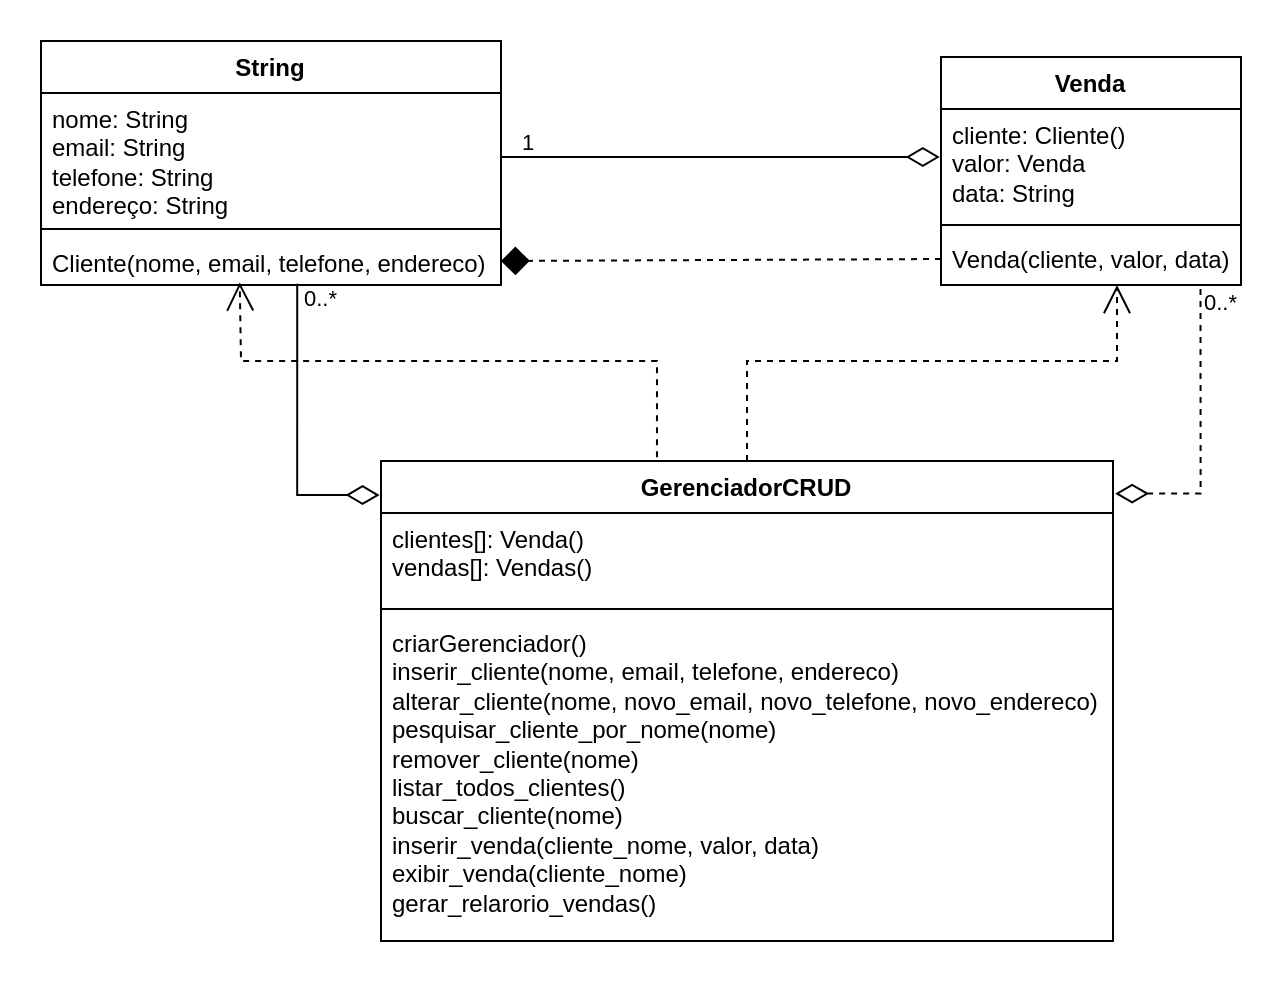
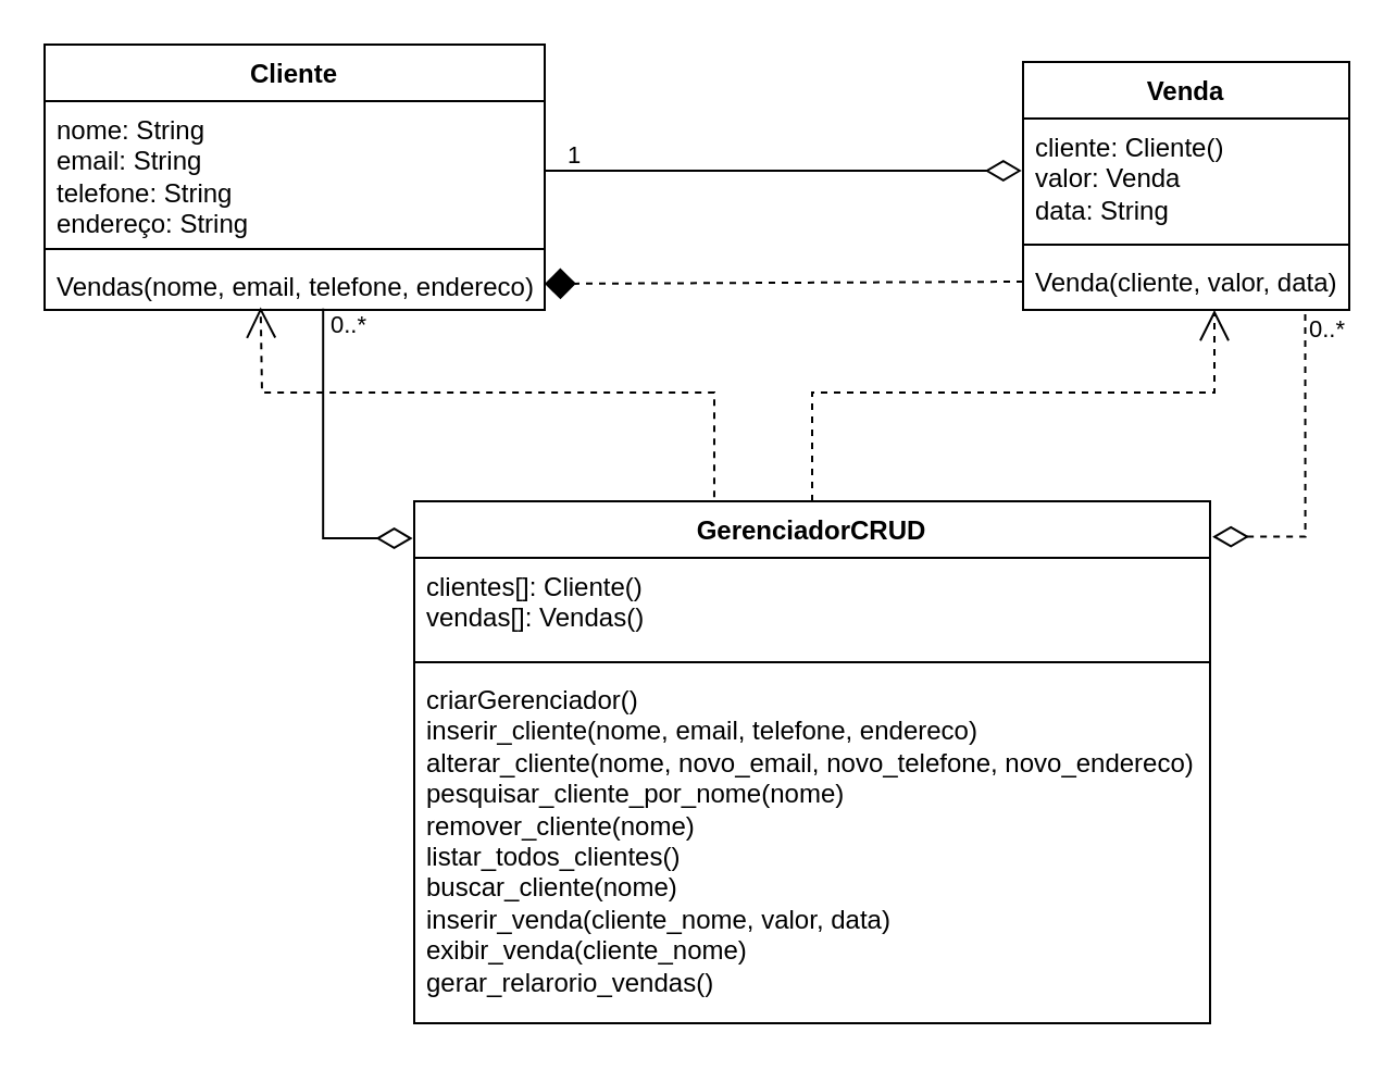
  <mxCell id="0" />
  <mxCell id="1" parent="0" />
  <mxCell id="2" value="Venda" style="swimlane;fontStyle=1;align=center;verticalAlign=top;childLayout=stackLayout;horizontal=1;startSize=26;horizontalStack=0;resizeParent=1;resizeParentMax=0;resizeLast=0;collapsible=1;marginBottom=0;whiteSpace=wrap;html=1;" parent="1" vertex="1"><mxGeometry x="470" y="28" width="150" height="114" as="geometry" /></mxCell>
  <mxCell id="3" value="cliente: Cliente()&lt;br&gt;valor: Venda&lt;br&gt;data: String" style="text;strokeColor=none;fillColor=none;align=left;verticalAlign=top;spacingLeft=4;spacingRight=4;overflow=hidden;rotatable=0;points=[[0,0.5],[1,0.5]];portConstraint=eastwest;whiteSpace=wrap;html=1;" parent="2" vertex="1"><mxGeometry y="26" width="150" height="54" as="geometry" /></mxCell>
  <mxCell id="4" value="" style="line;strokeWidth=1;fillColor=none;align=left;verticalAlign=middle;spacingTop=-1;spacingLeft=3;spacingRight=3;rotatable=0;labelPosition=right;points=[];portConstraint=eastwest;strokeColor=inherit;" parent="2" vertex="1"><mxGeometry y="80" width="150" height="8" as="geometry" /></mxCell>
  <mxCell id="5" value="&lt;font face=&quot;Helvetica&quot; style=&quot;font-size: 12px;&quot;&gt;Venda(cliente, valor, data)&lt;/font&gt;" style="text;strokeColor=none;fillColor=none;align=left;verticalAlign=top;spacingLeft=4;spacingRight=4;overflow=hidden;rotatable=0;points=[[0,0.5],[1,0.5]];portConstraint=eastwest;whiteSpace=wrap;html=1;" parent="2" vertex="1"><mxGeometry y="88" width="150" height="26" as="geometry" /></mxCell>
- <mxCell id="6" value="String&lt;div&gt;&lt;br/&gt;&lt;/div&gt;" style="swimlane;fontStyle=1;align=center;verticalAlign=top;childLayout=stackLayout;horizontal=1;startSize=26;horizontalStack=0;resizeParent=1;resizeParentMax=0;resizeLast=0;collapsible=1;marginBottom=0;whiteSpace=wrap;html=1;" parent="1" vertex="1"><mxGeometry x="20" y="20" width="230" height="122" as="geometry" /></mxCell>
+ <mxCell id="6" value="Cliente&lt;div&gt;&lt;br/&gt;&lt;/div&gt;" style="swimlane;fontStyle=1;align=center;verticalAlign=top;childLayout=stackLayout;horizontal=1;startSize=26;horizontalStack=0;resizeParent=1;resizeParentMax=0;resizeLast=0;collapsible=1;marginBottom=0;whiteSpace=wrap;html=1;" parent="1" vertex="1"><mxGeometry x="20" y="20" width="230" height="122" as="geometry" /></mxCell>
  <mxCell id="7" value="nome: String&lt;br&gt;email: String&lt;br&gt;telefone: String&lt;br&gt;endereço: String" style="text;strokeColor=none;fillColor=none;align=left;verticalAlign=top;spacingLeft=4;spacingRight=4;overflow=hidden;rotatable=0;points=[[0,0.5],[1,0.5]];portConstraint=eastwest;whiteSpace=wrap;html=1;" parent="6" vertex="1"><mxGeometry y="26" width="230" height="64" as="geometry" /></mxCell>
  <mxCell id="8" value="" style="line;strokeWidth=1;fillColor=none;align=left;verticalAlign=middle;spacingTop=-1;spacingLeft=3;spacingRight=3;rotatable=0;labelPosition=right;points=[];portConstraint=eastwest;strokeColor=inherit;" parent="6" vertex="1"><mxGeometry y="90" width="230" height="8" as="geometry" /></mxCell>
- <mxCell id="9" value="&lt;font style=&quot;font-size: 12px;&quot;&gt;Cliente(nome, email, telefone, endereco)&lt;/font&gt;" style="text;strokeColor=none;fillColor=none;align=left;verticalAlign=top;spacingLeft=4;spacingRight=4;overflow=hidden;rotatable=0;points=[[0,0.5],[1,0.5]];portConstraint=eastwest;whiteSpace=wrap;html=1;" parent="6" vertex="1"><mxGeometry y="98" width="230" height="24" as="geometry" /></mxCell>
+ <mxCell id="9" value="&lt;font style=&quot;font-size: 12px;&quot;&gt;Vendas(nome, email, telefone, endereco)&lt;/font&gt;" style="text;strokeColor=none;fillColor=none;align=left;verticalAlign=top;spacingLeft=4;spacingRight=4;overflow=hidden;rotatable=0;points=[[0,0.5],[1,0.5]];portConstraint=eastwest;whiteSpace=wrap;html=1;" parent="6" vertex="1"><mxGeometry y="98" width="230" height="24" as="geometry" /></mxCell>
  <mxCell id="10" value="GerenciadorCRUD" style="swimlane;fontStyle=1;align=center;verticalAlign=top;childLayout=stackLayout;horizontal=1;startSize=26;horizontalStack=0;resizeParent=1;resizeParentMax=0;resizeLast=0;collapsible=1;marginBottom=0;whiteSpace=wrap;html=1;" parent="1" vertex="1"><mxGeometry x="190" y="230" width="366" height="240" as="geometry" /></mxCell>
- <mxCell id="11" value="clientes[]: Venda()&lt;br&gt;vendas[]: Vendas()&amp;nbsp;" style="text;strokeColor=none;fillColor=none;align=left;verticalAlign=top;spacingLeft=4;spacingRight=4;overflow=hidden;rotatable=0;points=[[0,0.5],[1,0.5]];portConstraint=eastwest;whiteSpace=wrap;html=1;" parent="10" vertex="1"><mxGeometry y="26" width="366" height="44" as="geometry" /></mxCell>
+ <mxCell id="11" value="clientes[]: Cliente()&lt;br&gt;vendas[]: Vendas()&amp;nbsp;" style="text;strokeColor=none;fillColor=none;align=left;verticalAlign=top;spacingLeft=4;spacingRight=4;overflow=hidden;rotatable=0;points=[[0,0.5],[1,0.5]];portConstraint=eastwest;whiteSpace=wrap;html=1;" parent="10" vertex="1"><mxGeometry y="26" width="366" height="44" as="geometry" /></mxCell>
  <mxCell id="12" value="" style="line;strokeWidth=1;fillColor=none;align=left;verticalAlign=middle;spacingTop=-1;spacingLeft=3;spacingRight=3;rotatable=0;labelPosition=right;points=[];portConstraint=eastwest;strokeColor=inherit;" parent="10" vertex="1"><mxGeometry y="70" width="366" height="8" as="geometry" /></mxCell>
  <mxCell id="13" value="&lt;font face=&quot;Helvetica&quot; style=&quot;font-size: 12px;&quot;&gt;&lt;font style=&quot;font-size: 12px;&quot;&gt;criarGerenciador()&lt;br&gt;inserir_cliente(nome, email, telefone, endereco)&lt;br&gt;alterar_cliente(&lt;/font&gt;nome, novo_email, novo_telefone, novo_endereco)&lt;br&gt;&lt;font style=&quot;font-size: 12px;&quot;&gt;pesquisar_cliente_por_nome(&lt;/font&gt;nome)&lt;br&gt;&lt;font style=&quot;font-size: 12px;&quot;&gt;remover_cliente(&lt;/font&gt;nome)&lt;br&gt;&lt;font style=&quot;font-size: 12px;&quot;&gt;listar_todos_clientes()&lt;br&gt;buscar_cliente(&lt;/font&gt;nome)&lt;br&gt;&lt;font style=&quot;font-size: 12px;&quot;&gt;inserir_venda(&lt;/font&gt;cliente_nome, valor, data)&lt;br&gt;&lt;font style=&quot;font-size: 12px;&quot;&gt;exibir_venda(&lt;/font&gt;cliente_nome)&lt;br&gt;&lt;font style=&quot;font-size: 12px;&quot;&gt;gerar_relarorio_vendas()&lt;/font&gt;&lt;/font&gt;" style="text;strokeColor=none;fillColor=none;align=left;verticalAlign=top;spacingLeft=4;spacingRight=4;overflow=hidden;rotatable=0;points=[[0,0.5],[1,0.5]];portConstraint=eastwest;whiteSpace=wrap;html=1;" parent="10" vertex="1"><mxGeometry y="78" width="366" height="162" as="geometry" /></mxCell>
  <mxCell id="14" value="" style="endArrow=diamond;endSize=12;dashed=1;html=1;rounded=0;exitX=0;exitY=0.5;exitDx=0;exitDy=0;entryX=1;entryY=0.5;entryDx=0;entryDy=0;" parent="1" source="5" target="9" edge="1"><mxGeometry width="160" relative="1" as="geometry"><mxPoint x="230" y="190" as="sourcePoint" /><mxPoint x="330" y="220" as="targetPoint" /></mxGeometry></mxCell>
  <mxCell id="15" value="" style="endArrow=open;endSize=12;dashed=1;html=1;rounded=0;exitX=0.377;exitY=-0.008;exitDx=0;exitDy=0;entryX=0.432;entryY=0.946;entryDx=0;entryDy=0;entryPerimeter=0;exitPerimeter=0;" parent="1" source="10" target="9" edge="1"><mxGeometry width="160" relative="1" as="geometry"><mxPoint x="390" y="225" as="sourcePoint" /><mxPoint x="153.1" y="145" as="targetPoint" /><Array as="points"><mxPoint x="328" y="180" /><mxPoint x="120" y="180" /></Array></mxGeometry></mxCell>
  <mxCell id="16" value="" style="endArrow=open;endSize=12;dashed=1;html=1;rounded=0;exitX=0.5;exitY=0;exitDx=0;exitDy=0;entryX=0.5;entryY=1;entryDx=0;entryDy=0;" parent="1" source="10" edge="1"><mxGeometry width="160" relative="1" as="geometry"><mxPoint x="400" y="230" as="sourcePoint" /><mxPoint x="558" y="142" as="targetPoint" /><Array as="points"><mxPoint x="373" y="180" /><mxPoint x="558" y="180" /></Array></mxGeometry></mxCell>
  <mxCell id="17" value="1" style="endArrow=none;html=1;endSize=12;startArrow=diamondThin;startSize=14;startFill=0;edgeStyle=orthogonalEdgeStyle;align=left;verticalAlign=bottom;rounded=0;endFill=0;entryX=1;entryY=0.5;entryDx=0;entryDy=0;exitX=-0.004;exitY=0.442;exitDx=0;exitDy=0;exitPerimeter=0;" parent="1" source="3" target="7" edge="1"><mxGeometry x="0.91" y="2" relative="1" as="geometry"><mxPoint x="460" y="50" as="sourcePoint" /><mxPoint x="280" y="60" as="targetPoint" /><mxPoint as="offset" /><Array as="points"><mxPoint x="250" y="78" /></Array></mxGeometry></mxCell>
  <mxCell id="18" value="0..*" style="endArrow=none;html=1;endSize=12;startArrow=diamondThin;startSize=14;startFill=0;edgeStyle=orthogonalEdgeStyle;align=left;verticalAlign=bottom;rounded=0;entryX=0.557;entryY=0.976;entryDx=0;entryDy=0;entryPerimeter=0;exitX=-0.002;exitY=0.071;exitDx=0;exitDy=0;exitPerimeter=0;endFill=0;" parent="1" source="10" target="9" edge="1"><mxGeometry x="0.769" y="-2" relative="1" as="geometry"><mxPoint x="40" y="240" as="sourcePoint" /><mxPoint x="200" y="240" as="targetPoint" /><mxPoint as="offset" /></mxGeometry></mxCell>
  <mxCell id="19" value="0..*" style="endArrow=none;html=1;endSize=12;startArrow=diamondThin;startSize=14;startFill=0;edgeStyle=orthogonalEdgeStyle;align=left;verticalAlign=bottom;rounded=0;exitX=1.003;exitY=0.068;exitDx=0;exitDy=0;exitPerimeter=0;entryX=0.865;entryY=1.003;entryDx=0;entryDy=0;entryPerimeter=0;endFill=0;dashed=1;" parent="1" source="10" target="5" edge="1"><mxGeometry x="0.754" relative="1" as="geometry"><mxPoint x="715" y="276" as="sourcePoint" /><mxPoint x="620" y="160" as="targetPoint" /><Array as="points"><mxPoint x="600" y="246" /><mxPoint x="600" y="142" /></Array><mxPoint as="offset" /></mxGeometry></mxCell>
